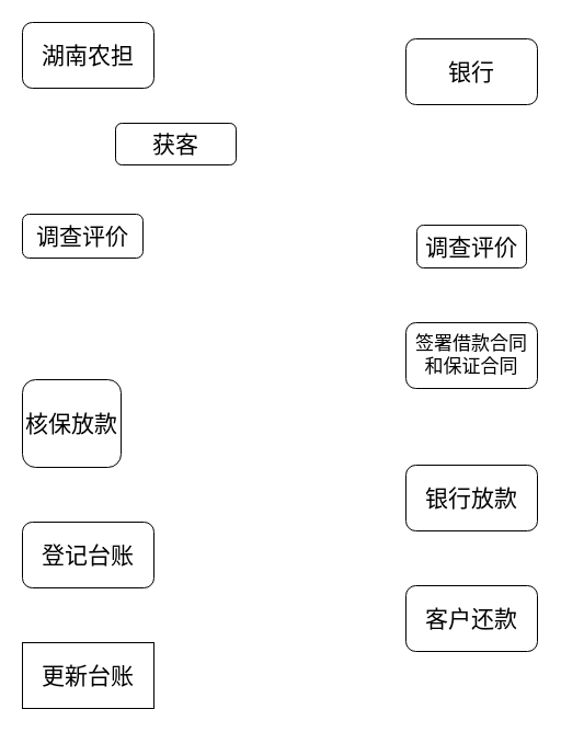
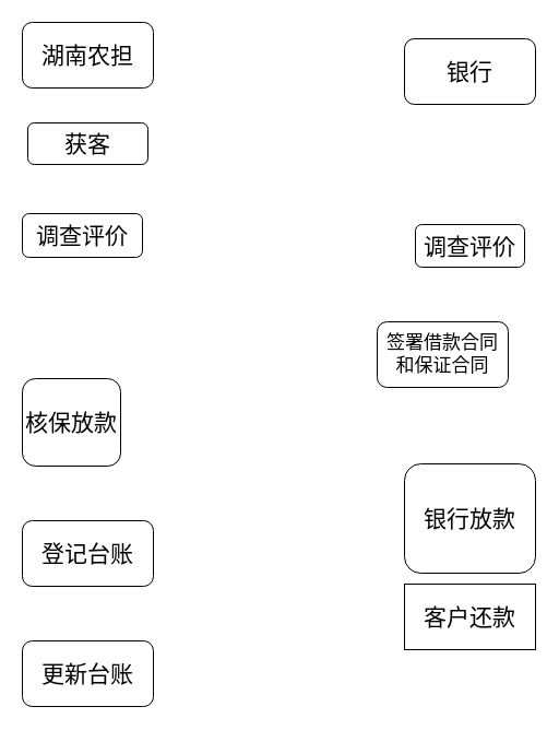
  <mxCell id="0" />
  <mxCell id="1" parent="0" />
  <mxCell id="2" value="湖南农担" style="rounded=1;whiteSpace=wrap;html=1;fontSize=21;" vertex="1" parent="1"><mxGeometry x="20" y="20" width="120" height="60" as="geometry" /></mxCell>
  <mxCell id="3" value="银行" style="rounded=1;whiteSpace=wrap;html=1;fontSize=21;" vertex="1" parent="1"><mxGeometry x="370" y="35" width="120" height="60" as="geometry" /></mxCell>
- <mxCell id="4" value="获客" style="rounded=1;whiteSpace=wrap;html=1;fontSize=21;" vertex="1" parent="1"><mxGeometry x="105" y="112" width="110" height="38" as="geometry" /></mxCell>
+ <mxCell id="4" value="获客" style="rounded=1;whiteSpace=wrap;html=1;fontSize=21;" vertex="1" parent="1"><mxGeometry x="25" y="112" width="110" height="38" as="geometry" /></mxCell>
  <mxCell id="5" value="调查评价" style="rounded=1;whiteSpace=wrap;html=1;fontSize=21;" vertex="1" parent="1"><mxGeometry x="20" y="195" width="110" height="40" as="geometry" /></mxCell>
  <mxCell id="6" value="调查评价" style="rounded=1;whiteSpace=wrap;html=1;fontSize=21;" vertex="1" parent="1"><mxGeometry x="380" y="205" width="100" height="39" as="geometry" /></mxCell>
- <mxCell id="7" value="签署借款合同&lt;br style=&quot;font-size: 17px;&quot;&gt;和保证合同" style="rounded=1;whiteSpace=wrap;html=1;fontSize=17;" vertex="1" parent="1"><mxGeometry x="370" y="294" width="120" height="60" as="geometry" /></mxCell>
+ <mxCell id="7" value="签署借款合同&lt;br style=&quot;font-size: 17px;&quot;&gt;和保证合同" style="rounded=1;whiteSpace=wrap;html=1;fontSize=17;" vertex="1" parent="1"><mxGeometry x="345" y="294" width="120" height="60" as="geometry" /></mxCell>
  <mxCell id="8" value="核保放款" style="rounded=1;whiteSpace=wrap;html=1;fontSize=21;" vertex="1" parent="1"><mxGeometry x="20" y="346" width="90" height="80" as="geometry" /></mxCell>
- <mxCell id="9" value="银行放款" style="rounded=1;whiteSpace=wrap;html=1;fontSize=21;" vertex="1" parent="1"><mxGeometry x="370" y="424" width="120" height="60" as="geometry" /></mxCell>
+ <mxCell id="9" value="银行放款" style="rounded=1;whiteSpace=wrap;html=1;fontSize=21;" vertex="1" parent="1"><mxGeometry x="370" y="424" width="120" height="100" as="geometry" /></mxCell>
  <mxCell id="10" value="登记台账" style="rounded=1;whiteSpace=wrap;html=1;fontSize=21;" vertex="1" parent="1"><mxGeometry x="20" y="476" width="120" height="60" as="geometry" /></mxCell>
- <mxCell id="11" value="客户还款" style="rounded=1;whiteSpace=wrap;html=1;fontSize=21;" vertex="1" parent="1"><mxGeometry x="370" y="534" width="120" height="60" as="geometry" /></mxCell>
- <mxCell id="12" value="更新台账" style="whiteSpace=wrap;html=1;fontSize=21;rounded=0;" vertex="1" parent="1"><mxGeometry x="20" y="586" width="120" height="60" as="geometry" /></mxCell>
+ <mxCell id="11" value="客户还款" style="whiteSpace=wrap;html=1;fontSize=21;rounded=0;" vertex="1" parent="1"><mxGeometry x="370" y="534" width="120" height="60" as="geometry" /></mxCell>
+ <mxCell id="12" value="更新台账" style="rounded=1;whiteSpace=wrap;html=1;fontSize=21;" vertex="1" parent="1"><mxGeometry x="20" y="586" width="120" height="60" as="geometry" /></mxCell>
